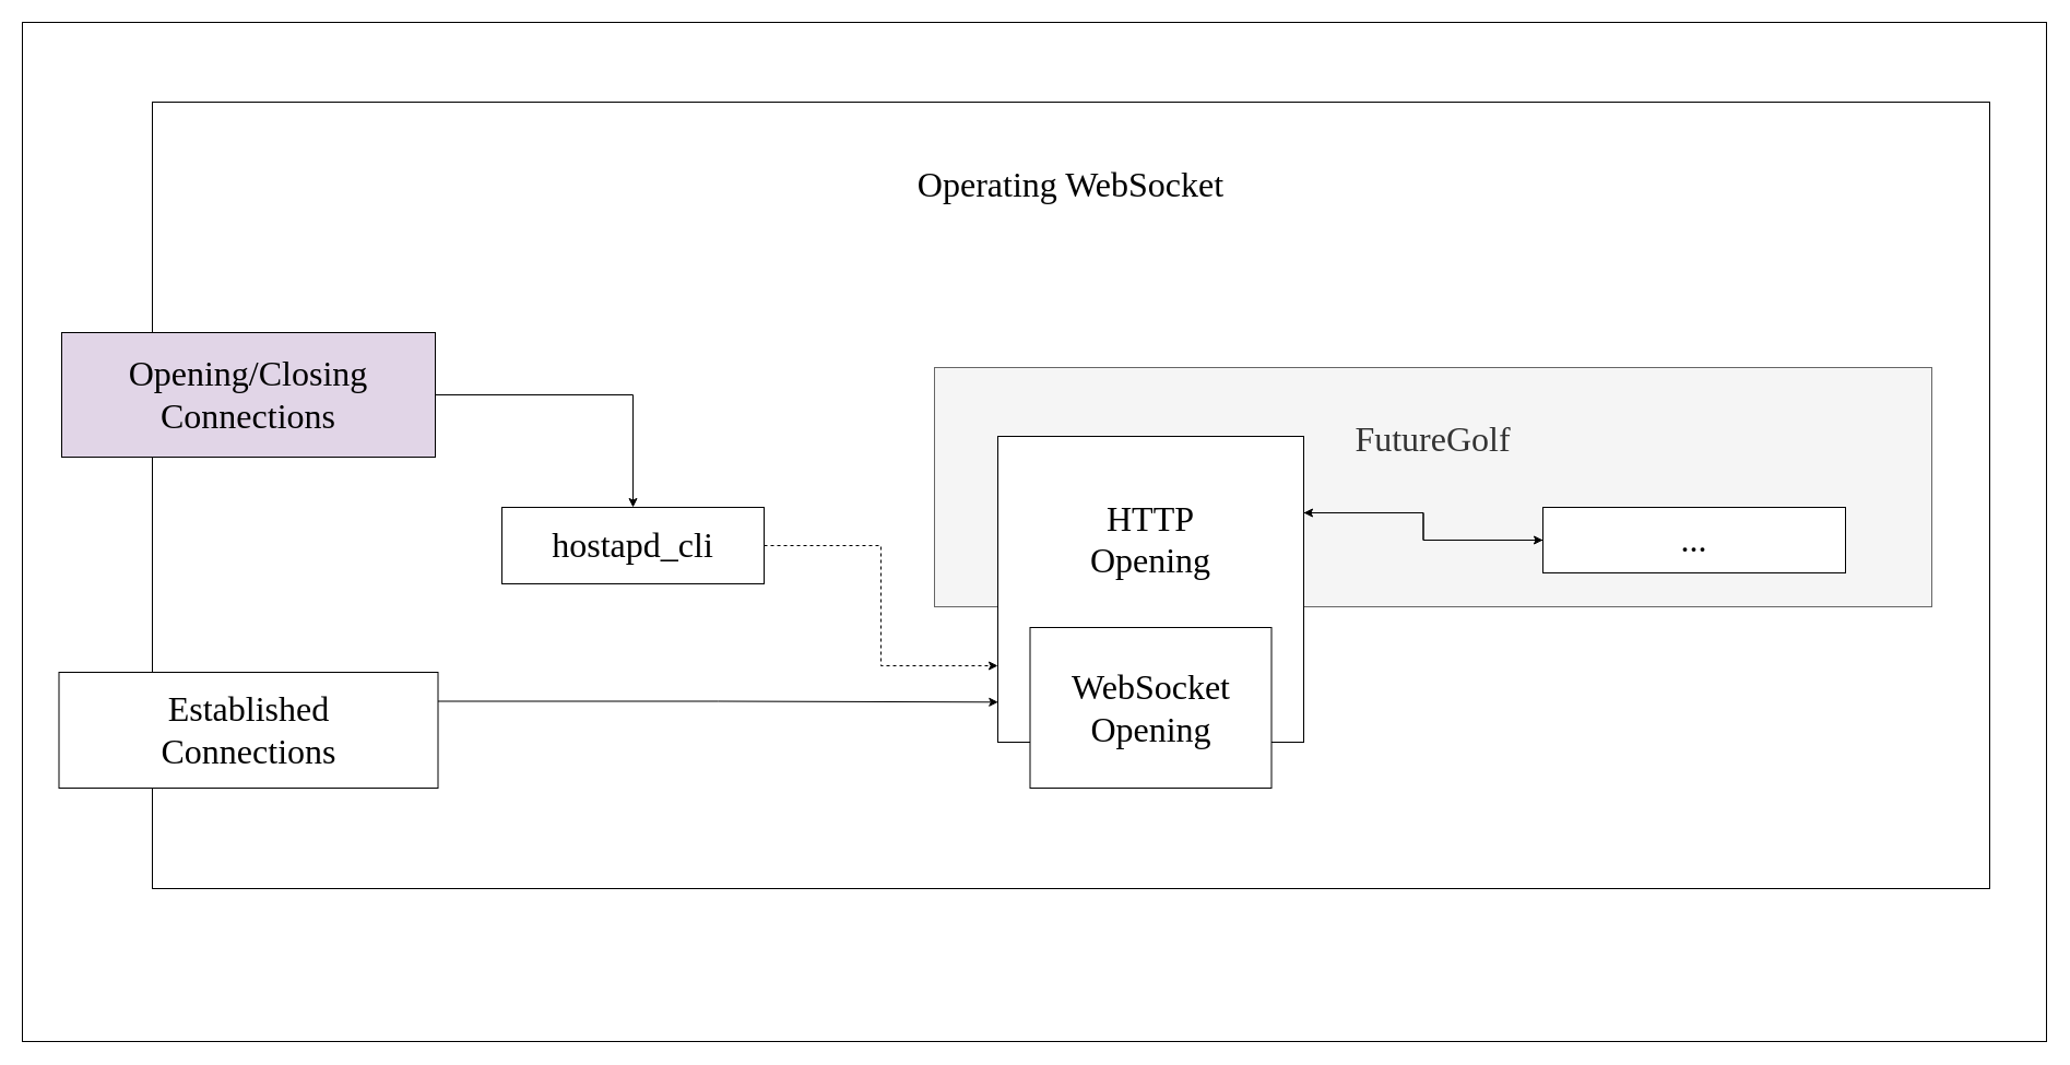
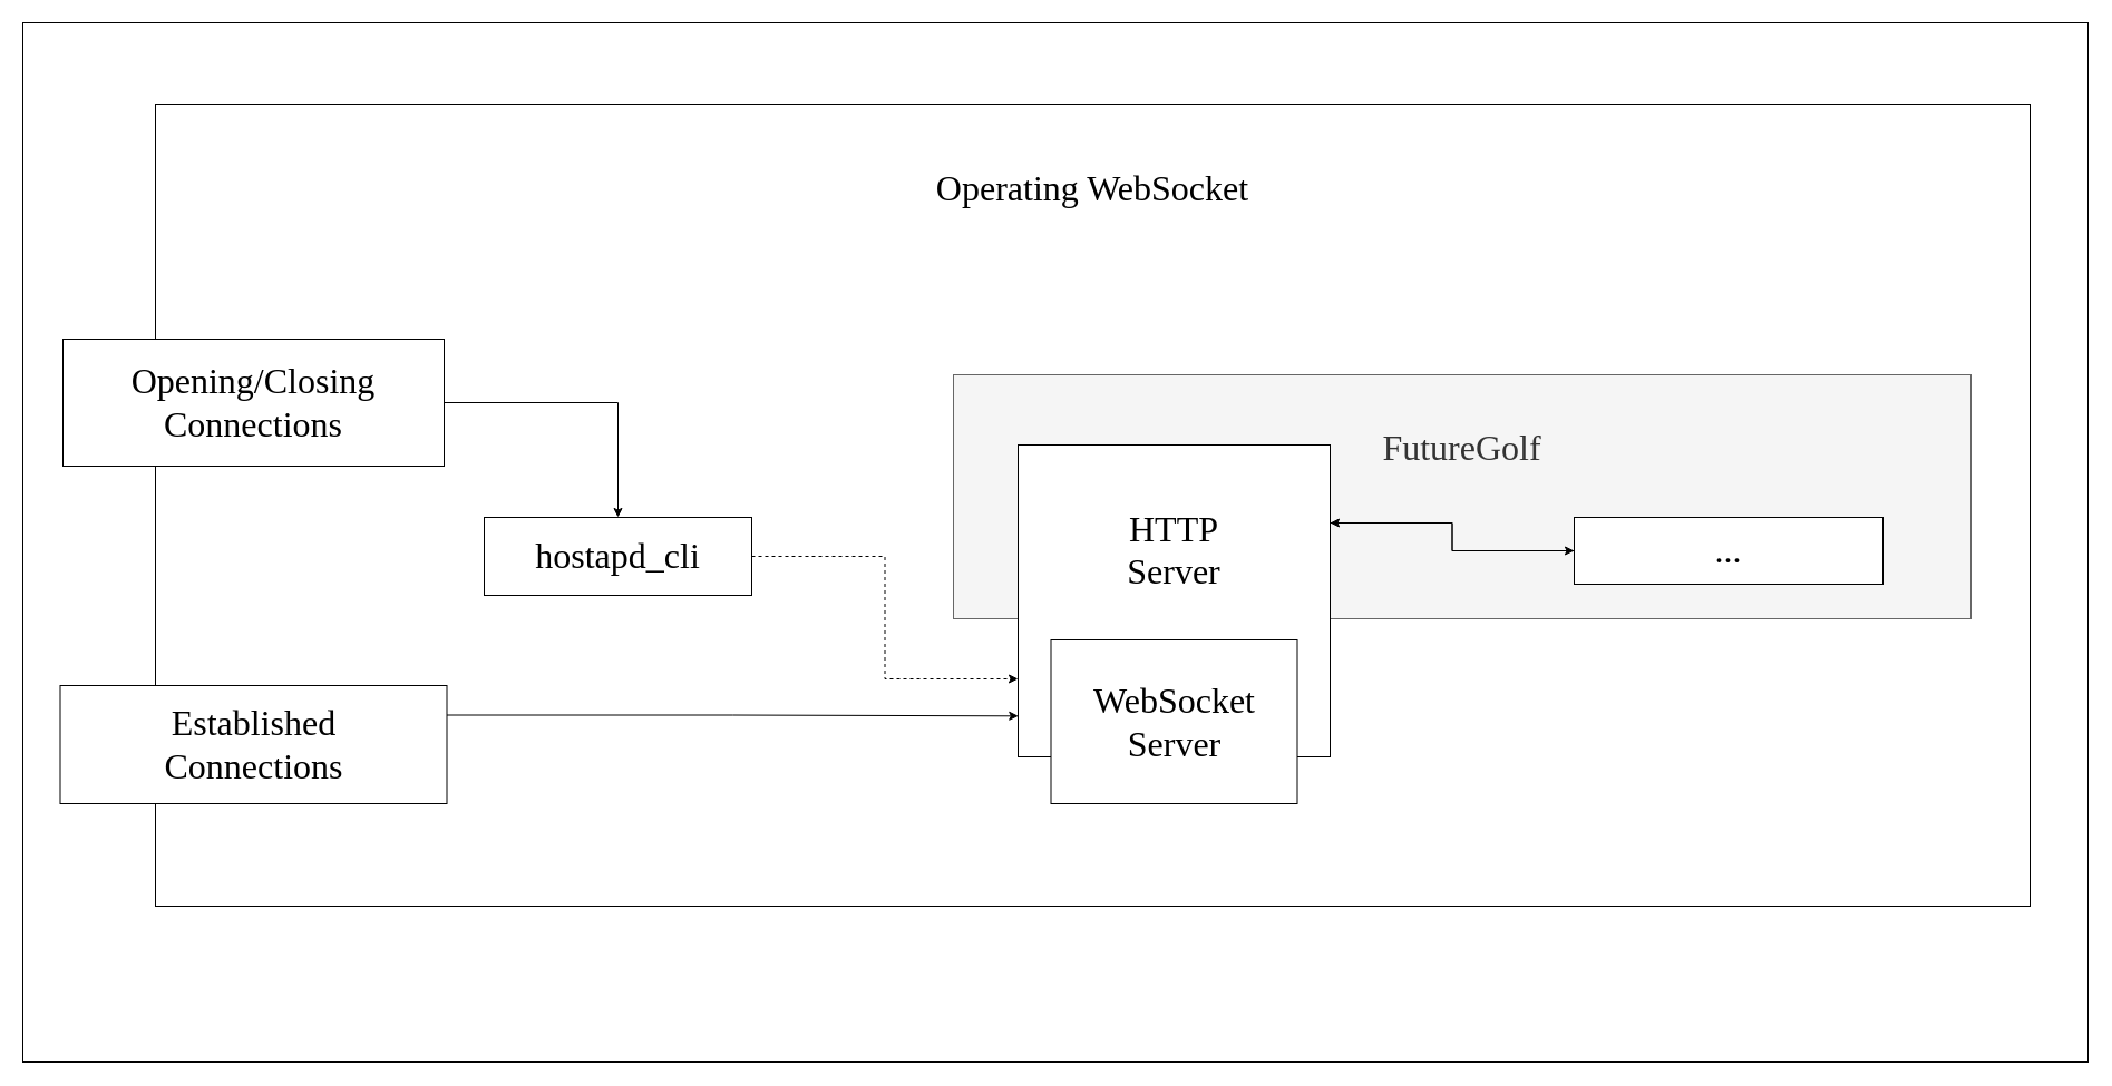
  <mxCell id="0" />
  <mxCell id="1" parent="0" />
  <mxCell id="2" value="" style="rounded=0;whiteSpace=wrap;html=1;" vertex="1" parent="1"><mxGeometry width="1853" height="933" as="geometry" x="20" y="20" /></mxCell>
  <mxCell id="3" value="Operating WebSocket" style="rounded=0;whiteSpace=wrap;html=1;fontFamily=Ubuntu;fontSize=32;align=center;verticalAlign=top;spacingTop=50;" parent="1" vertex="1"><mxGeometry x="139" y="93" width="1682" height="720" as="geometry" /></mxCell>
  <mxCell id="4" value="&lt;div&gt;FutureGolf&lt;/div&gt;" style="rounded=0;whiteSpace=wrap;html=1;fontFamily=Ubuntu;fontSize=32;align=center;verticalAlign=top;spacingTop=40;fillColor=#f5f5f5;strokeColor=#666666;fontColor=#333333;" parent="1" vertex="1"><mxGeometry x="855" y="336" width="913" height="219" as="geometry" /></mxCell>
  <mxCell id="5" style="edgeStyle=orthogonalEdgeStyle;rounded=0;orthogonalLoop=1;jettySize=auto;html=1;exitX=1;exitY=0.25;exitDx=0;exitDy=0;fontFamily=Ubuntu;fontSize=32;" parent="1" source="6" target="13" edge="1"><mxGeometry relative="1" as="geometry" /></mxCell>
- <mxCell id="6" value="&lt;div style=&quot;font-size: 32px&quot;&gt;&lt;font&gt;HTTP&lt;/font&gt;&lt;/div&gt;&lt;div style=&quot;font-size: 32px&quot;&gt;&lt;font&gt;Opening&lt;/font&gt;&lt;/div&gt;" style="rounded=0;whiteSpace=wrap;html=1;verticalAlign=top;align=center;spacingLeft=0;spacingTop=50;fontSize=32;fontFamily=Ubuntu;FType=g;" parent="1" vertex="1"><mxGeometry x="913" y="399" width="280" height="280" as="geometry" /></mxCell>
- <mxCell id="7" value="&lt;div&gt;WebSocket&lt;/div&gt;&lt;div&gt;Opening&lt;br&gt;&lt;/div&gt;" style="rounded=0;whiteSpace=wrap;html=1;fontFamily=Ubuntu;fontSize=32;align=center;" parent="1" vertex="1"><mxGeometry x="942.5" y="574" width="221" height="147" as="geometry" /></mxCell>
+ <mxCell id="6" value="&lt;div style=&quot;font-size: 32px&quot;&gt;&lt;font&gt;HTTP&lt;/font&gt;&lt;/div&gt;&lt;div style=&quot;font-size: 32px&quot;&gt;&lt;font&gt;Server&lt;/font&gt;&lt;/div&gt;" style="rounded=0;whiteSpace=wrap;html=1;verticalAlign=top;align=center;spacingLeft=0;spacingTop=50;fontSize=32;fontFamily=Ubuntu;FType=g;" parent="1" vertex="1"><mxGeometry x="913" y="399" width="280" height="280" as="geometry" /></mxCell>
+ <mxCell id="7" value="&lt;div&gt;WebSocket&lt;/div&gt;&lt;div&gt;Server&lt;br&gt;&lt;/div&gt;" style="rounded=0;whiteSpace=wrap;html=1;fontFamily=Ubuntu;fontSize=32;align=center;" parent="1" vertex="1"><mxGeometry x="942.5" y="574" width="221" height="147" as="geometry" /></mxCell>
  <mxCell id="8" style="edgeStyle=orthogonalEdgeStyle;rounded=0;orthogonalLoop=1;jettySize=auto;html=1;fontFamily=Ubuntu;fontSize=32;entryX=0;entryY=0.75;entryDx=0;entryDy=0;dashed=1;" parent="1" source="9" target="6" edge="1"><mxGeometry relative="1" as="geometry"><mxPoint x="837" y="1125" as="targetPoint" /></mxGeometry></mxCell>
- <mxCell id="9" value="hostapd_cli" style="rounded=0;whiteSpace=wrap;html=1;fontFamily=Ubuntu;fontSize=32;align=center;" parent="1" vertex="1"><mxGeometry x="459" y="464" width="240" height="70" as="geometry" /></mxCell>
+ <mxCell id="9" value="hostapd_cli" style="rounded=0;whiteSpace=wrap;html=1;fontFamily=Ubuntu;fontSize=32;align=center;" parent="1" vertex="1"><mxGeometry x="434" y="464" width="240" height="70" as="geometry" /></mxCell>
  <mxCell id="10" style="edgeStyle=orthogonalEdgeStyle;rounded=0;orthogonalLoop=1;jettySize=auto;html=1;exitX=1;exitY=0.5;exitDx=0;exitDy=0;fontFamily=Ubuntu;fontSize=32;" parent="1" source="11" target="9" edge="1"><mxGeometry relative="1" as="geometry" /></mxCell>
- <mxCell id="11" value="&lt;div&gt;Opening/Closing&lt;/div&gt;&lt;div&gt;Connections&lt;br&gt;&lt;/div&gt;" style="rounded=0;whiteSpace=wrap;html=1;fontFamily=Ubuntu;fontSize=32;align=center;fillColor=#e1d5e7;" parent="1" vertex="1"><mxGeometry x="56" y="304" width="342" height="114" as="geometry" /></mxCell>
+ <mxCell id="11" value="&lt;div&gt;Opening/Closing&lt;/div&gt;&lt;div&gt;Connections&lt;br&gt;&lt;/div&gt;" style="rounded=0;whiteSpace=wrap;html=1;fontFamily=Ubuntu;fontSize=32;align=center;" parent="1" vertex="1"><mxGeometry x="56" y="304" width="342" height="114" as="geometry" /></mxCell>
  <mxCell id="12" style="edgeStyle=orthogonalEdgeStyle;rounded=0;orthogonalLoop=1;jettySize=auto;html=1;exitX=0;exitY=0.5;exitDx=0;exitDy=0;entryX=1;entryY=0.25;entryDx=0;entryDy=0;fontFamily=Ubuntu;fontSize=32;" parent="1" source="13" target="6" edge="1"><mxGeometry relative="1" as="geometry" /></mxCell>
  <mxCell id="13" value="..." style="rounded=0;whiteSpace=wrap;html=1;fontFamily=Ubuntu;fontSize=32;align=center;" parent="1" vertex="1"><mxGeometry x="1412" y="464" width="277" height="60" as="geometry" /></mxCell>
  <mxCell id="14" style="edgeStyle=orthogonalEdgeStyle;rounded=0;orthogonalLoop=1;jettySize=auto;html=1;exitX=1;exitY=0.25;exitDx=0;exitDy=0;entryX=0.001;entryY=0.869;entryDx=0;entryDy=0;entryPerimeter=0;fontFamily=Ubuntu;fontSize=32;" parent="1" source="15" target="6" edge="1"><mxGeometry relative="1" as="geometry" /></mxCell>
  <mxCell id="15" value="&lt;div&gt;Established&lt;/div&gt;&lt;div&gt;Connections&lt;/div&gt;" style="rounded=0;whiteSpace=wrap;html=1;fontFamily=Ubuntu;fontSize=32;align=center;" parent="1" vertex="1"><mxGeometry x="53.5" y="615" width="347" height="106" as="geometry" /></mxCell>
